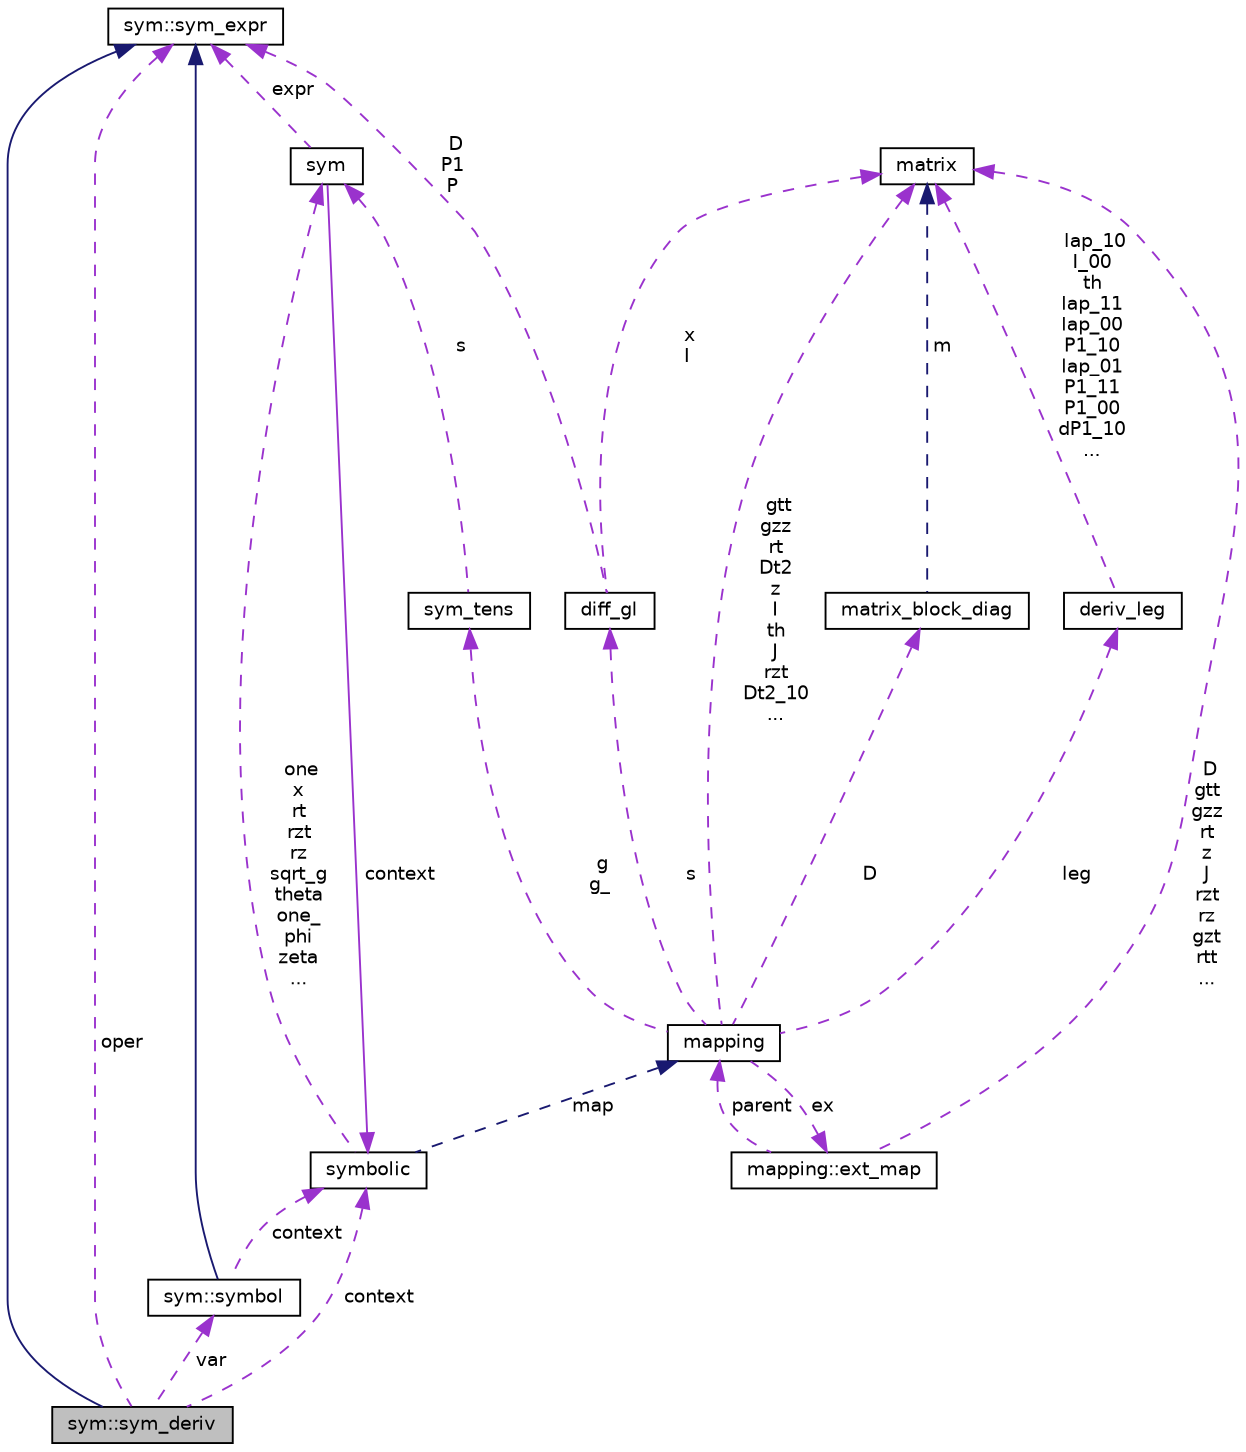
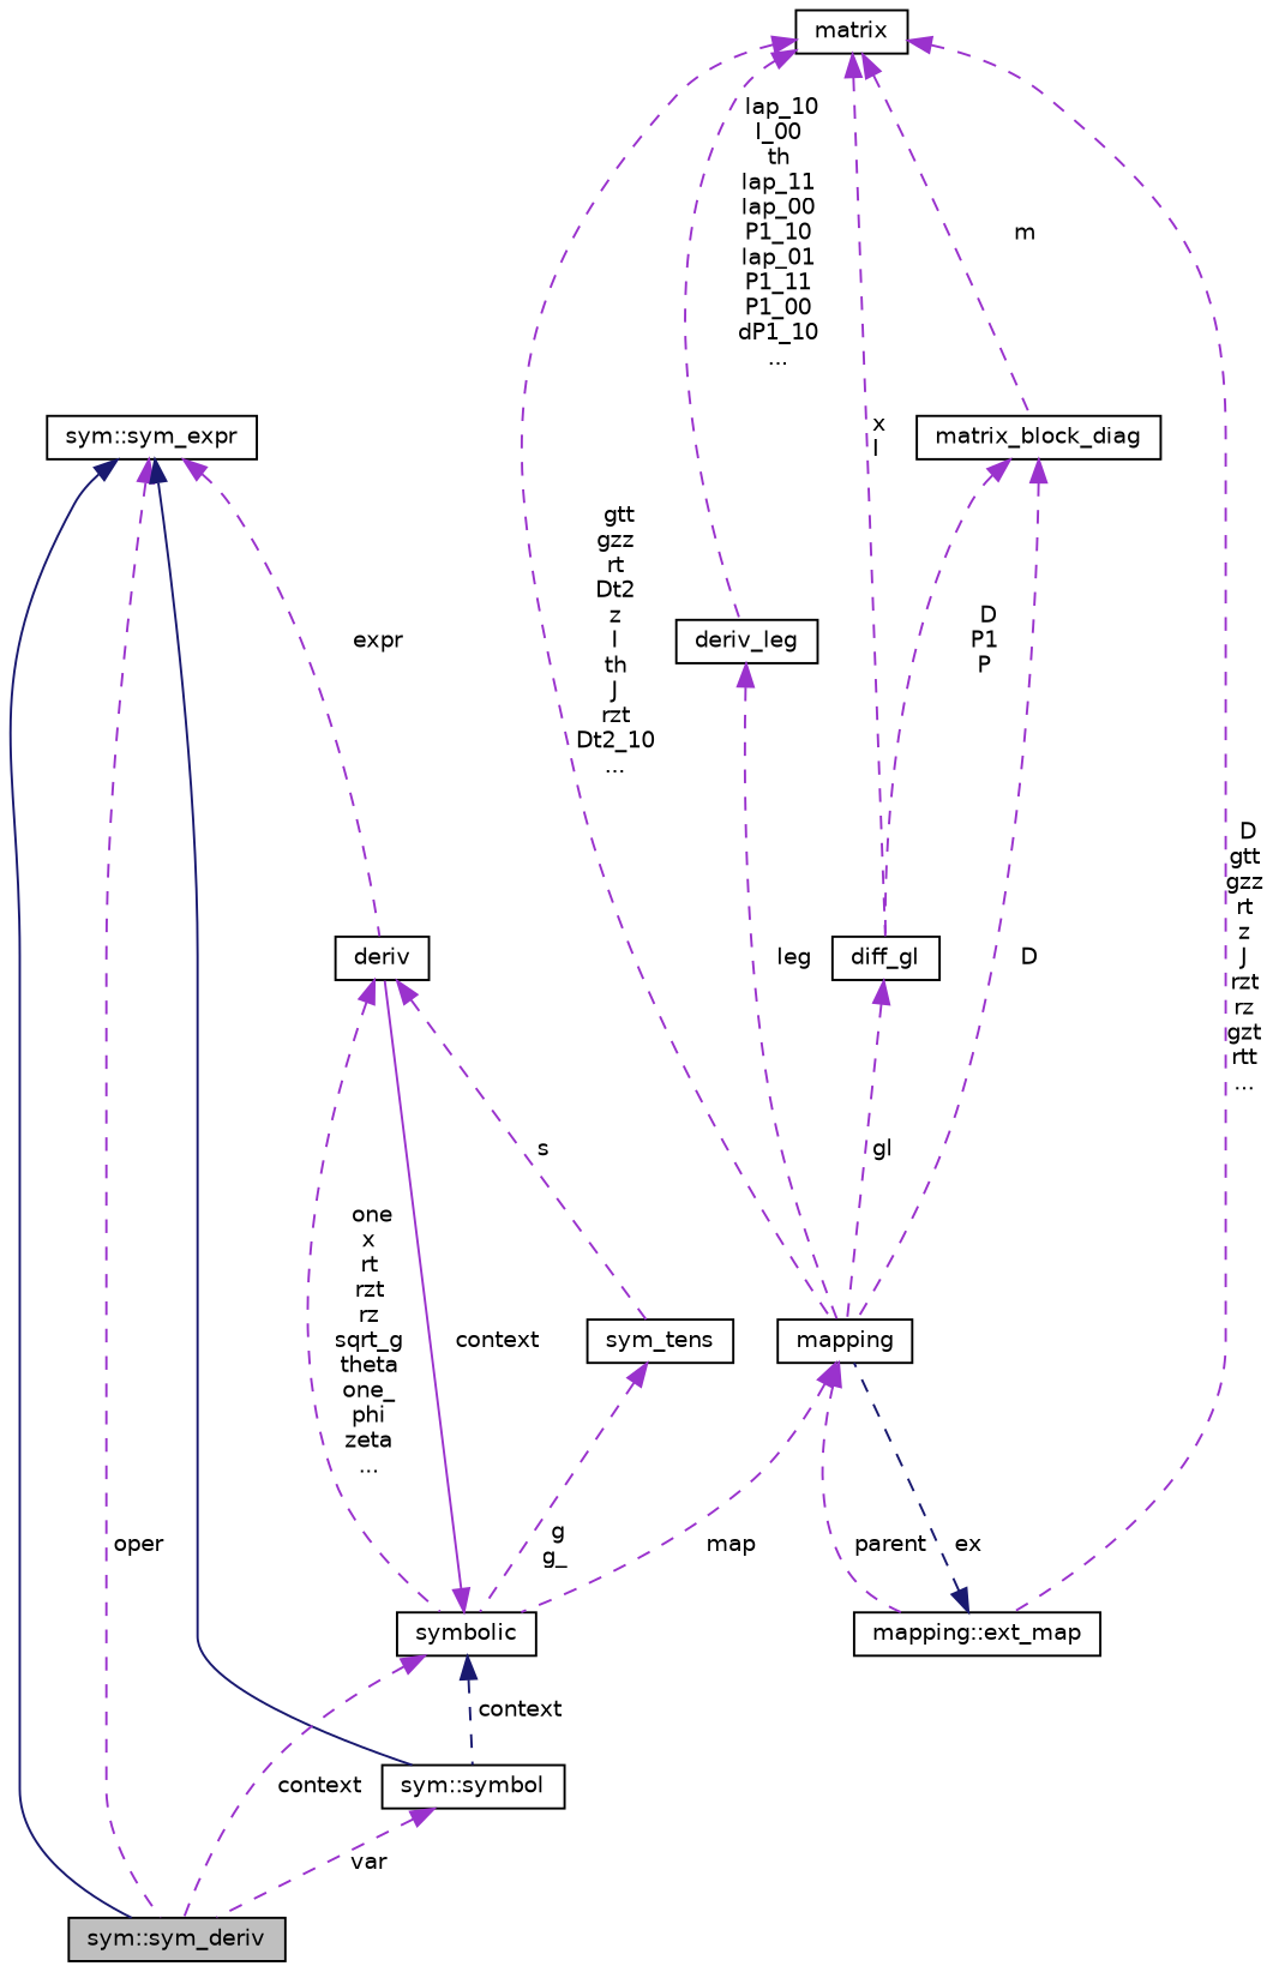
  digraph {
    node [color=black fillcolor=white fontname=Helvetica fontsize=10 shape=record style=filled]
    edge [color=darkorchid3 dir=back fontname=Helvetica fontsize=10 labelfontname=Helvetica labelfontsize=10 style=dashed]
    n1 [fillcolor=grey75 fontcolor=black height=0.2 label="sym::sym_deriv" width=0.4]
    n2 [height=0.2 label="sym::sym_expr" width=0.4]
    n3 [height=0.2 label="sym::symbol" width=0.4]
-   n4 [height=0.2 label=sym width=0.4]
+   n4 [height=0.2 label=deriv width=0.4]
    n5 [height=0.2 label=symbolic width=0.4]
    n6 [height=0.2 label=sym_tens width=0.4]
    n7 [height=0.2 label=mapping width=0.4]
    n8 [height=0.2 label="mapping::ext_map" width=0.4]
    n9 [height=0.2 label=diff_gl width=0.4]
    n10 [height=0.2 label=matrix width=0.4]
    n11 [height=0.2 label=matrix_block_diag width=0.4]
    n12 [height=0.2 label=deriv_leg width=0.4]
    n2 -> n1 [color=midnightblue style=solid]
    n2 -> n1 [label=" oper"]
    n2 -> n3 [color=midnightblue style=solid]
    n2 -> n4 [label=" expr"]
    n3 -> n1 [label=" var"]
    n4 -> n5 [label=" one\nx\nrt\nrzt\nrz\nsqrt_g\ntheta\none_\nphi\nzeta\n..."]
    n4 -> n6 [label=" s"]
    n5 -> n1 [label=" context"]
-   n5 -> n3 [label=" context"]
+   n5 -> n3 [color=midnightblue label=" context"]
    n5 -> n4 [label=" context" style=solid]
-   n6 -> n7 [label=" g\ng_"]
-   n7 -> n5 [color=midnightblue label=" map"]
+   n6 -> n5 [label=" g\ng_"]
+   n7 -> n5 [label=" map"]
    n7 -> n8 [label=" parent"]
-   n8 -> n7 [label=" ex"]
-   n9 -> n7 [label=" s"]
+   n8 -> n7 [color=midnightblue label=" ex"]
+   n9 -> n7 [label=" gl"]
    n10 -> n7 [label=" gtt\ngzz\nrt\nDt2\nz\nI\nth\nJ\nrzt\nDt2_10\n..."]
    n10 -> n8 [label=" D\ngtt\ngzz\nrt\nz\nJ\nrzt\nrz\ngzt\nrtt\n..."]
    n10 -> n9 [label=" x\nI"]
-   n10 -> n11 [color=midnightblue label=" m"]
+   n10 -> n11 [label=" m"]
    n10 -> n12 [label=" lap_10\nI_00\nth\nlap_11\nlap_00\nP1_10\nlap_01\nP1_11\nP1_00\ndP1_10\n..."]
    n11 -> n7 [label=" D"]
-   n2 -> n9 [label=" D\nP1\nP"]
+   n11 -> n9 [label=" D\nP1\nP"]
    n12 -> n7 [label=" leg"]
  }
